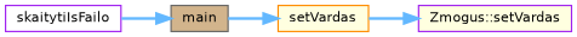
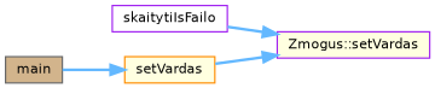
  digraph {
    rankdir=RL
    node [color=purple fillcolor=lightyellow fontname=Helvetica fontsize=10 shape=box style=filled]
    edge [color=steelblue1 dir=back fontname=Helvetica fontsize=10 labelfontname=Helvetica labelfontsize=10 style=bold]
    n1 [fontcolor=black height=0.2 label="Zmogus::setVardas" width=0.4]
    n2 [fillcolor=white height=0.2 label=skaitytiIsFailo width=0.4]
    n3 [color=darkorange height=0.2 label=setVardas width=0.4]
    n4 [color=gray40 fillcolor=tan height=0.2 label=main width=0.4]
-   n4 -> n2
+   n1 -> n2
    n1 -> n3
    n3 -> n4
  }
